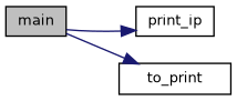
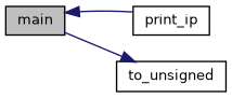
  digraph {
    rankdir=LR
    node [color=black fillcolor=white fontname=Helvetica fontsize=10 shape=record style=filled]
    edge [color=midnightblue fontname=Helvetica fontsize=10 labelfontname=Helvetica labelfontsize=10 style=solid]
    n1 [fillcolor=grey75 fontcolor=black height=0.2 label=main width=0.4]
    n2 [height=0.2 label=print_ip width=0.4]
-   n3 [height=0.2 label=to_print width=0.4]
-   n1 -> n2
+   n3 [height=0.2 label=to_unsigned width=0.4]
+   n2 -> n1
    n1 -> n3
  }
